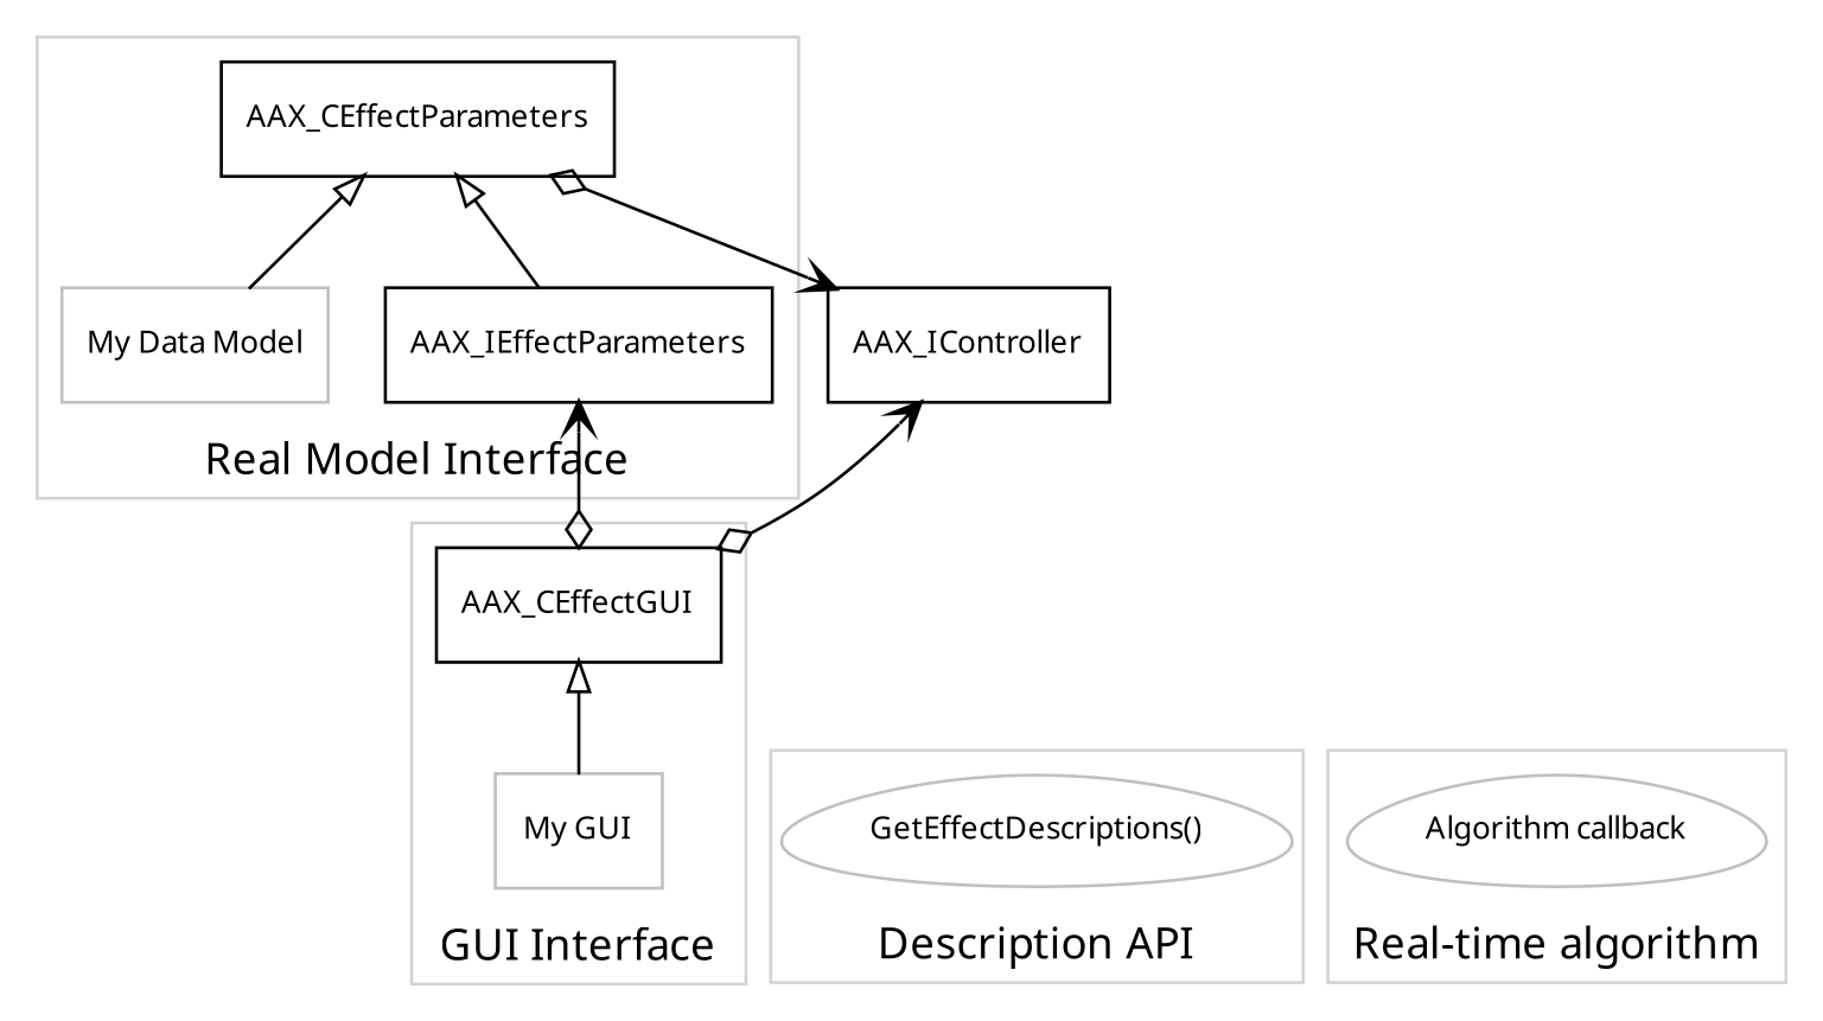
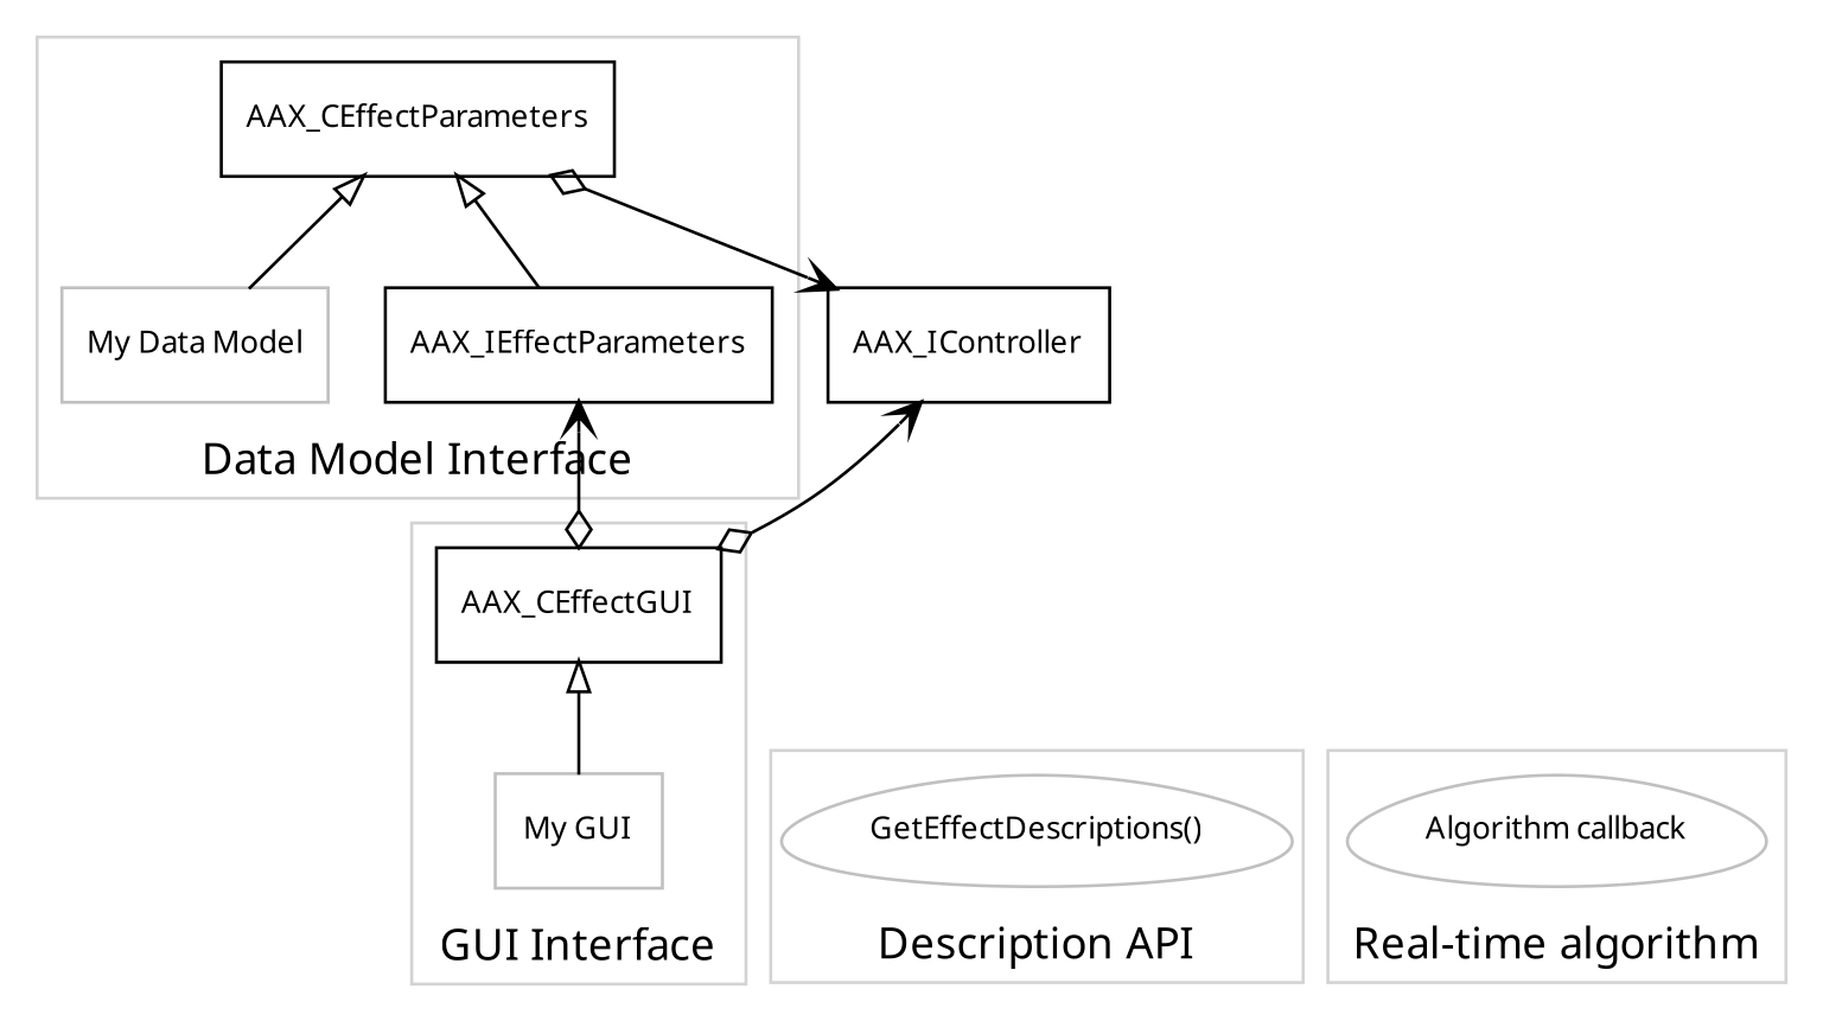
  digraph {
    fontname="Noto Sans"
    rankdir=BT
    node [fontname="Noto Sans" fontsize=10 shape=record]
    edge [arrowhead=onormal fontname="Noto Sans"]
    n1 [label=AAX_IEffectParameters]
    n2 [label=AAX_CEffectParameters]
    n3 [color=gray label="My Data Model"]
    n4 [label=AAX_CEffectGUI]
    n5 [color=gray label="My GUI"]
    n6 [color=gray label="GetEffectDescriptions()" shape=egg]
    n7 [color=gray label="Algorithm callback" shape=egg]
    n8 [label=AAX_IController]
    subgraph cluster_1 {
      color=lightgrey
-     label="Real Model Interface"
+     label="Data Model Interface"
      n1
      n2
      n3
    }
    subgraph cluster_2 {
      color=lightgrey
      label="GUI Interface"
      n4
      n5
    }
    subgraph cluster_3 {
      color=lightgrey
      label="Description API"
      n6
    }
    subgraph cluster_4 {
      color=lightgrey
      label="Real-time algorithm"
      n7
    }
    n1 -> n2
    n2 -> n8 [arrowhead=open arrowtail=odiamond dir=both weight=0.1]
    n3 -> n2
    n4 -> n1 [arrowhead=open arrowtail=odiamond dir=both]
    n4 -> n8 [arrowhead=open arrowtail=odiamond dir=both weight=0.1]
    n5 -> n4
  }
